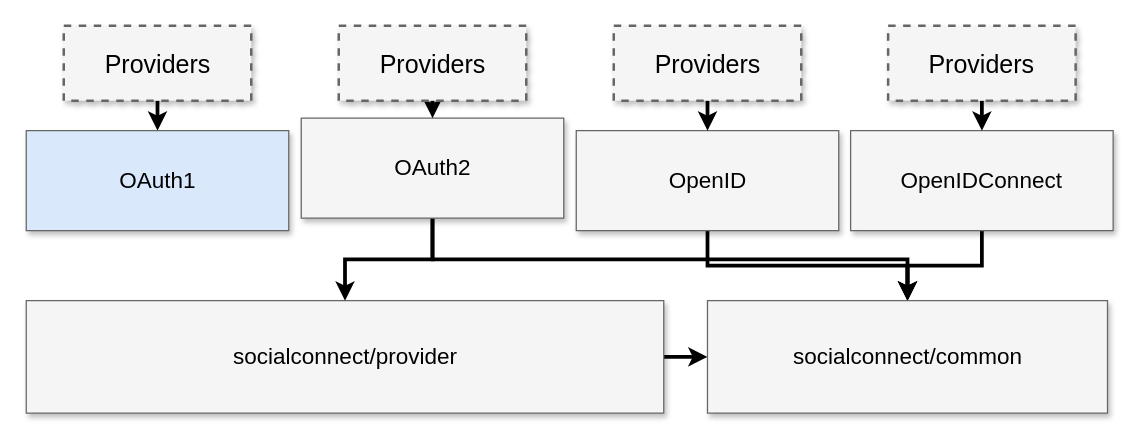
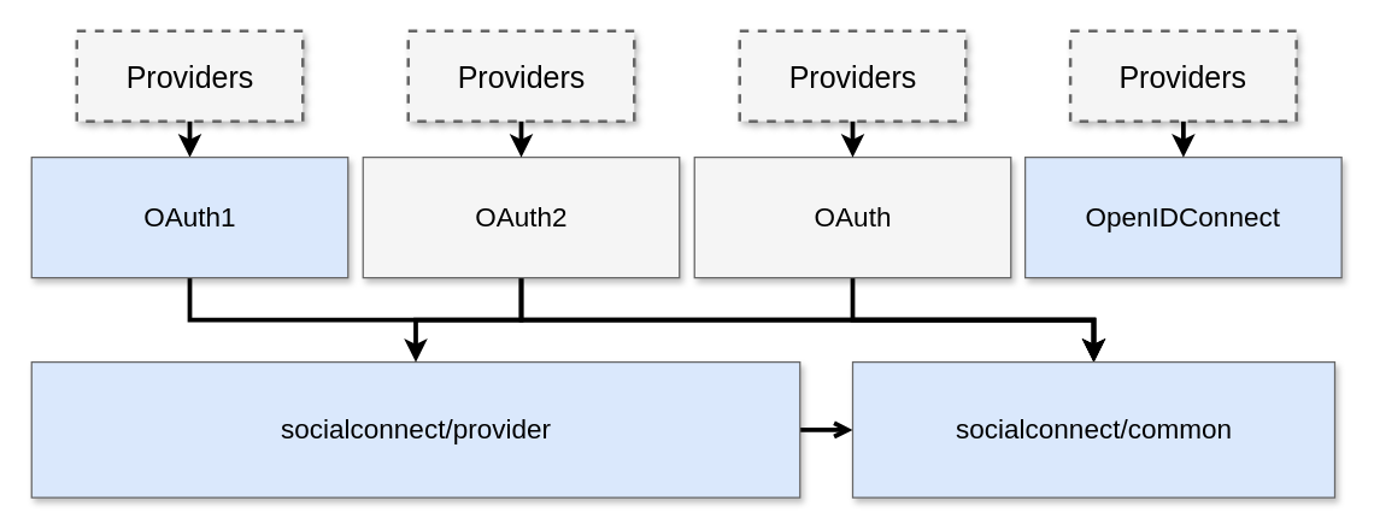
  <mxCell id="0" style=";html=1;" />
  <mxCell id="1" style=";html=1;" parent="0" />
  <mxCell id="2" style="edgeStyle=orthogonalEdgeStyle;rounded=0;orthogonalLoop=1;jettySize=auto;html=1;exitX=0.5;exitY=1;exitDx=0;exitDy=0;entryX=0.5;entryY=0;entryDx=0;entryDy=0;strokeWidth=3;" edge="1" parent="1" source="3" target="7"><mxGeometry relative="1" as="geometry" /></mxCell>
  <mxCell id="3" value="Providers&lt;br&gt;" style="whiteSpace=wrap;html=1;shadow=1;fontSize=20;fillColor=#f5f5f5;strokeColor=#666666;strokeWidth=2;dashed=1;" parent="1" vertex="1"><mxGeometry x="50.5" y="20" width="150" height="60" as="geometry" /></mxCell>
- <mxCell id="4" style="edgeStyle=orthogonalEdgeStyle;rounded=0;orthogonalLoop=1;jettySize=auto;html=1;entryX=0;entryY=0.5;entryDx=0;entryDy=0;strokeWidth=3;" edge="1" parent="1" source="5" target="15"><mxGeometry relative="1" as="geometry" /></mxCell>
- <mxCell id="5" value="socialconnect/provider" style="whiteSpace=wrap;html=1;shadow=1;fontSize=18;fillColor=#f5f5f5;strokeColor=#666666;rotation=0;" vertex="1" parent="1"><mxGeometry x="20.5" y="240" width="510" height="90" as="geometry" /></mxCell>
+ <mxCell id="4" style="edgeStyle=orthogonalEdgeStyle;rounded=0;orthogonalLoop=1;jettySize=auto;html=1;entryX=0;entryY=0.5;entryDx=0;entryDy=0;strokeWidth=3;endArrow=open;" edge="1" parent="1" source="5" target="15"><mxGeometry relative="1" as="geometry" /></mxCell>
+ <mxCell id="5" value="socialconnect/provider" style="whiteSpace=wrap;html=1;shadow=1;fontSize=18;fillColor=#dae8fc;strokeColor=#666666;rotation=0;" vertex="1" parent="1"><mxGeometry x="20.5" y="240" width="510" height="90" as="geometry" /></mxCell>
+ <mxCell id="6" style="edgeStyle=orthogonalEdgeStyle;rounded=0;orthogonalLoop=1;jettySize=auto;html=1;exitX=0.5;exitY=1;exitDx=0;exitDy=0;entryX=0.5;entryY=0;entryDx=0;entryDy=0;strokeWidth=3;" edge="1" parent="1" source="7" target="15"><mxGeometry relative="1" as="geometry" /></mxCell>
  <mxCell id="7" value="OAuth1" style="whiteSpace=wrap;html=1;shadow=1;fontSize=18;fillColor=#dae8fc;strokeColor=#666666;" vertex="1" parent="1"><mxGeometry x="20.5" y="104" width="210" height="80" as="geometry" /></mxCell>
  <mxCell id="8" style="edgeStyle=orthogonalEdgeStyle;rounded=0;orthogonalLoop=1;jettySize=auto;html=1;exitX=0.5;exitY=1;exitDx=0;exitDy=0;entryX=0.5;entryY=0;entryDx=0;entryDy=0;strokeWidth=3;" edge="1" parent="1" source="10" target="15"><mxGeometry relative="1" as="geometry" /></mxCell>
  <mxCell id="9" style="edgeStyle=orthogonalEdgeStyle;rounded=0;orthogonalLoop=1;jettySize=auto;html=1;exitX=0.5;exitY=1;exitDx=0;exitDy=0;entryX=0.5;entryY=0;entryDx=0;entryDy=0;strokeWidth=3;" edge="1" parent="1" source="10" target="5"><mxGeometry relative="1" as="geometry" /></mxCell>
- <mxCell id="10" value="OAuth2" style="whiteSpace=wrap;html=1;shadow=1;fontSize=18;fillColor=#f5f5f5;strokeColor=#666666;" vertex="1" parent="1"><mxGeometry x="240.5" y="94" width="210" height="80" as="geometry" /></mxCell>
+ <mxCell id="10" value="OAuth2" style="whiteSpace=wrap;html=1;shadow=1;fontSize=18;fillColor=#f5f5f5;strokeColor=#666666;" vertex="1" parent="1"><mxGeometry x="240.5" y="104" width="210" height="80" as="geometry" /></mxCell>
  <mxCell id="11" style="edgeStyle=orthogonalEdgeStyle;rounded=0;orthogonalLoop=1;jettySize=auto;html=1;exitX=0.5;exitY=1;exitDx=0;exitDy=0;entryX=0.5;entryY=0;entryDx=0;entryDy=0;strokeWidth=3;" edge="1" parent="1" source="12" target="15"><mxGeometry relative="1" as="geometry" /></mxCell>
- <mxCell id="12" value="OpenID" style="whiteSpace=wrap;html=1;shadow=1;fontSize=18;fillColor=#f5f5f5;strokeColor=#666666;" vertex="1" parent="1"><mxGeometry x="460.5" y="104" width="210" height="80" as="geometry" /></mxCell>
- <mxCell id="13" style="edgeStyle=orthogonalEdgeStyle;rounded=0;orthogonalLoop=1;jettySize=auto;html=1;exitX=0.5;exitY=1;exitDx=0;exitDy=0;entryX=0.5;entryY=0;entryDx=0;entryDy=0;strokeWidth=3;" edge="1" parent="1" source="14" target="15"><mxGeometry relative="1" as="geometry" /></mxCell>
- <mxCell id="14" value="OpenIDConnect" style="whiteSpace=wrap;html=1;shadow=1;fontSize=18;fillColor=#f5f5f5;strokeColor=#666666;" vertex="1" parent="1"><mxGeometry x="680" y="104" width="210" height="80" as="geometry" /></mxCell>
- <mxCell id="15" value="socialconnect/common" style="whiteSpace=wrap;html=1;shadow=1;fontSize=18;fillColor=#f5f5f5;strokeColor=#666666;rotation=0;" vertex="1" parent="1"><mxGeometry x="565.5" y="240" width="320" height="90" as="geometry" /></mxCell>
+ <mxCell id="12" value="OAuth" style="whiteSpace=wrap;html=1;shadow=1;fontSize=18;fillColor=#f5f5f5;strokeColor=#666666;" vertex="1" parent="1"><mxGeometry x="460.5" y="104" width="210" height="80" as="geometry" /></mxCell>
+ <mxCell id="14" value="OpenIDConnect" style="whiteSpace=wrap;html=1;shadow=1;fontSize=18;fillColor=#dae8fc;strokeColor=#666666;" vertex="1" parent="1"><mxGeometry x="680" y="104" width="210" height="80" as="geometry" /></mxCell>
+ <mxCell id="15" value="socialconnect/common" style="whiteSpace=wrap;html=1;shadow=1;fontSize=18;fillColor=#dae8fc;strokeColor=#666666;rotation=0;" vertex="1" parent="1"><mxGeometry x="565.5" y="240" width="320" height="90" as="geometry" /></mxCell>
  <mxCell id="16" style="edgeStyle=orthogonalEdgeStyle;rounded=0;orthogonalLoop=1;jettySize=auto;html=1;exitX=0.5;exitY=1;exitDx=0;exitDy=0;entryX=0.5;entryY=0;entryDx=0;entryDy=0;strokeWidth=3;" edge="1" parent="1" source="17" target="10"><mxGeometry relative="1" as="geometry" /></mxCell>
  <mxCell id="17" value="Providers&lt;br&gt;" style="whiteSpace=wrap;html=1;shadow=1;fontSize=20;fillColor=#f5f5f5;strokeColor=#666666;strokeWidth=2;dashed=1;" vertex="1" parent="1"><mxGeometry x="270.5" y="20" width="150" height="60" as="geometry" /></mxCell>
  <mxCell id="18" style="edgeStyle=orthogonalEdgeStyle;rounded=0;orthogonalLoop=1;jettySize=auto;html=1;exitX=0.5;exitY=1;exitDx=0;exitDy=0;entryX=0.5;entryY=0;entryDx=0;entryDy=0;strokeWidth=3;" edge="1" parent="1" source="19" target="12"><mxGeometry relative="1" as="geometry" /></mxCell>
  <mxCell id="19" value="Providers&lt;br&gt;" style="whiteSpace=wrap;html=1;shadow=1;fontSize=20;fillColor=#f5f5f5;strokeColor=#666666;strokeWidth=2;dashed=1;" vertex="1" parent="1"><mxGeometry x="490.5" y="20" width="150" height="60" as="geometry" /></mxCell>
  <mxCell id="20" style="edgeStyle=orthogonalEdgeStyle;rounded=0;orthogonalLoop=1;jettySize=auto;html=1;exitX=0.5;exitY=1;exitDx=0;exitDy=0;entryX=0.5;entryY=0;entryDx=0;entryDy=0;strokeWidth=3;" edge="1" parent="1" source="21" target="14"><mxGeometry relative="1" as="geometry" /></mxCell>
  <mxCell id="21" value="Providers&lt;br&gt;" style="whiteSpace=wrap;html=1;shadow=1;fontSize=20;fillColor=#f5f5f5;strokeColor=#666666;strokeWidth=2;dashed=1;" vertex="1" parent="1"><mxGeometry x="710" y="20" width="150" height="60" as="geometry" /></mxCell>
